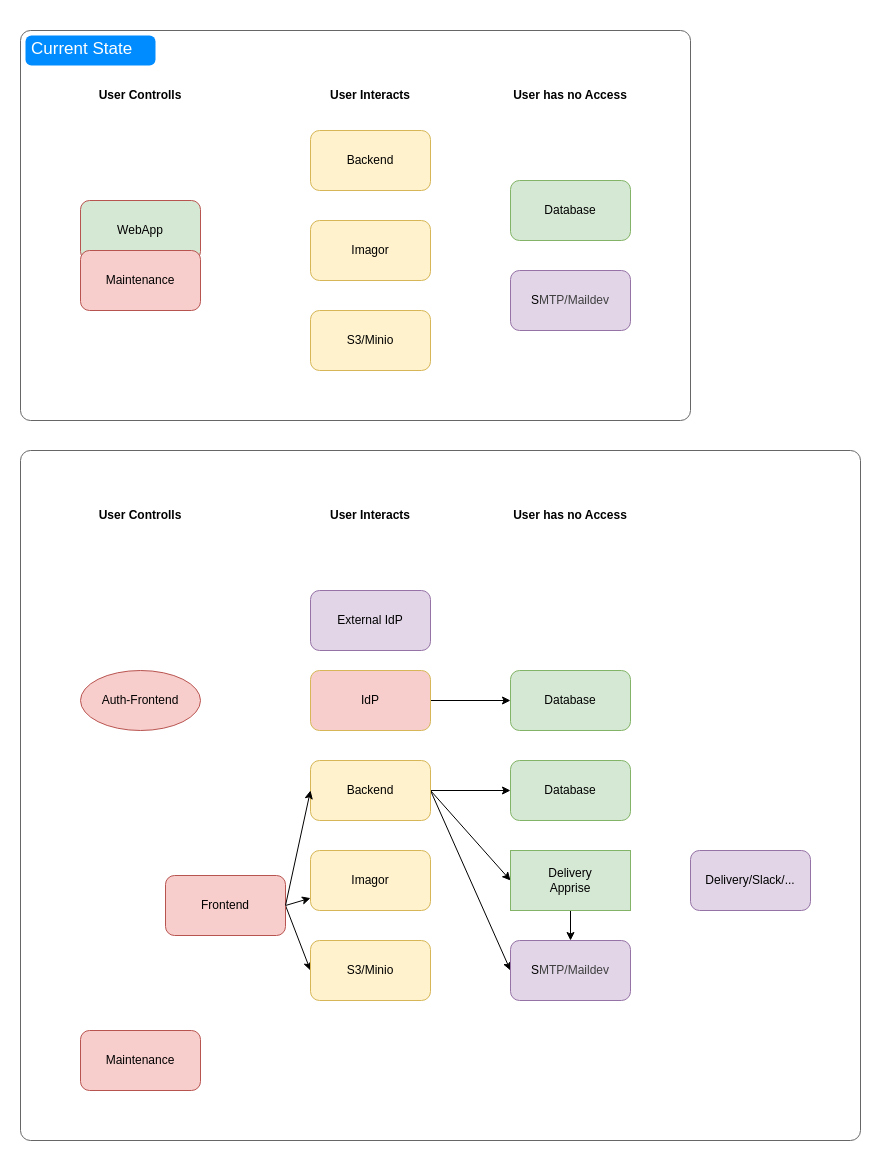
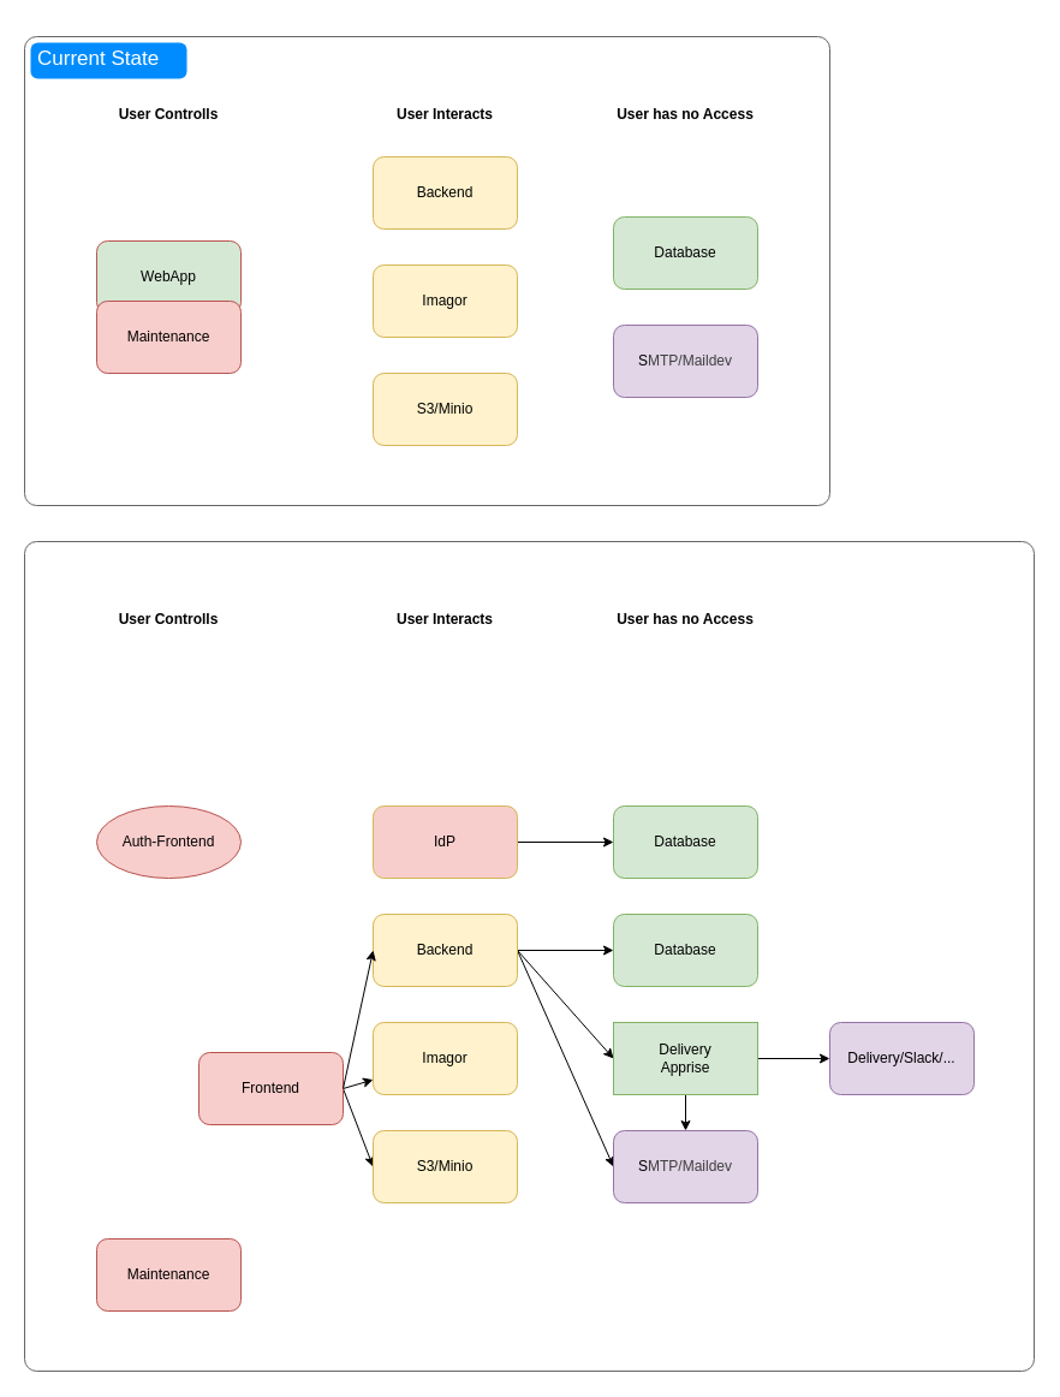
  <mxCell id="0" />
  <mxCell id="1" parent="0" />
  <mxCell id="2" value="" style="shape=mxgraph.mockup.containers.marginRect;rectMarginTop=10;strokeColor=#666666;strokeWidth=1;dashed=0;rounded=1;arcSize=5;recursiveResize=0;html=1;whiteSpace=wrap;" vertex="1" parent="1"><mxGeometry x="20" width="670" height="400" as="geometry" y="20" /></mxCell>
  <mxCell id="3" value="Current State" style="shape=rect;strokeColor=none;fillColor=#008cff;strokeWidth=1;dashed=0;rounded=1;arcSize=20;fontColor=#ffffff;fontSize=17;spacing=2;spacingTop=-2;align=left;autosize=1;spacingLeft=4;resizeWidth=0;resizeHeight=0;perimeter=none;html=1;whiteSpace=wrap;" vertex="1" parent="2"><mxGeometry x="5" y="15" width="130" height="30" as="geometry" /></mxCell>
  <mxCell id="4" value="WebApp" style="rounded=1;whiteSpace=wrap;html=1;fillColor=#d5e8d4;strokeColor=#b85450;" vertex="1" parent="2"><mxGeometry x="60" y="180" width="120" height="60" as="geometry" /></mxCell>
  <mxCell id="5" value="Maintenance" style="rounded=1;whiteSpace=wrap;html=1;fillColor=#f8cecc;strokeColor=#b85450;" vertex="1" parent="2"><mxGeometry x="60" y="230" width="120" height="60" as="geometry" /></mxCell>
  <mxCell id="6" value="Database" style="rounded=1;whiteSpace=wrap;html=1;fillColor=#d5e8d4;strokeColor=#82b366;" vertex="1" parent="2"><mxGeometry x="490" y="160" width="120" height="60" as="geometry" /></mxCell>
  <mxCell id="7" value="S3/Minio" style="rounded=1;whiteSpace=wrap;html=1;fillColor=#fff2cc;strokeColor=#d6b656;" vertex="1" parent="2"><mxGeometry x="290" y="290" width="120" height="60" as="geometry" /></mxCell>
  <mxCell id="8" value="Imagor" style="rounded=1;whiteSpace=wrap;html=1;fillColor=#fff2cc;strokeColor=#d6b656;" vertex="1" parent="2"><mxGeometry x="290" y="200" width="120" height="60" as="geometry" /></mxCell>
  <mxCell id="9" value="User has no Access" style="text;html=1;align=center;verticalAlign=middle;whiteSpace=wrap;rounded=0;fontStyle=1" vertex="1" parent="2"><mxGeometry x="480" y="60" width="140" height="30" as="geometry" /></mxCell>
  <mxCell id="10" value="Backend" style="rounded=1;whiteSpace=wrap;html=1;fillColor=#fff2cc;strokeColor=#d6b656;" vertex="1" parent="1"><mxGeometry x="310" y="130" width="120" height="60" as="geometry" /></mxCell>
  <mxCell id="11" value="S&lt;span style=&quot;color: rgb(63, 63, 63); background-color: transparent;&quot;&gt;MTP/Maildev&lt;/span&gt;" style="rounded=1;whiteSpace=wrap;html=1;fillColor=#e1d5e7;strokeColor=#9673a6;" vertex="1" parent="1"><mxGeometry x="510" y="270" width="120" height="60" as="geometry" /></mxCell>
  <mxCell id="12" value="User Controlls" style="text;html=1;align=center;verticalAlign=middle;whiteSpace=wrap;rounded=0;fontStyle=1" vertex="1" parent="1"><mxGeometry x="70" y="80" width="140" height="30" as="geometry" /></mxCell>
  <mxCell id="13" value="User Interacts" style="text;html=1;align=center;verticalAlign=middle;whiteSpace=wrap;rounded=0;fontStyle=1" vertex="1" parent="1"><mxGeometry x="300" y="80" width="140" height="30" as="geometry" /></mxCell>
  <mxCell id="14" value="" style="shape=mxgraph.mockup.containers.marginRect;rectMarginTop=10;strokeColor=#666666;strokeWidth=1;dashed=0;rounded=1;arcSize=5;recursiveResize=0;html=1;whiteSpace=wrap;" vertex="1" parent="1"><mxGeometry x="20" y="440" width="840" height="700" as="geometry" /></mxCell>
  <mxCell id="15" style="edgeStyle=none;html=1;exitX=1;exitY=0.5;exitDx=0;exitDy=0;" edge="1" parent="14" source="17" target="21"><mxGeometry relative="1" as="geometry" /></mxCell>
  <mxCell id="16" style="edgeStyle=none;html=1;exitX=1;exitY=0.5;exitDx=0;exitDy=0;entryX=0;entryY=0.5;entryDx=0;entryDy=0;" edge="1" parent="14" source="17" target="20"><mxGeometry relative="1" as="geometry" /></mxCell>
  <mxCell id="17" value="Frontend" style="rounded=1;whiteSpace=wrap;html=1;fillColor=#f8cecc;strokeColor=#b85450;" vertex="1" parent="14"><mxGeometry x="145" y="435" width="120" height="60" as="geometry" /></mxCell>
  <mxCell id="18" value="Maintenance" style="rounded=1;whiteSpace=wrap;html=1;fillColor=#f8cecc;strokeColor=#b85450;" vertex="1" parent="14"><mxGeometry x="60" y="590" width="120" height="60" as="geometry" /></mxCell>
  <mxCell id="19" value="Database" style="rounded=1;whiteSpace=wrap;html=1;fillColor=#d5e8d4;strokeColor=#82b366;" vertex="1" parent="14"><mxGeometry x="490" y="320" width="120" height="60" as="geometry" /></mxCell>
  <mxCell id="20" value="S3/Minio" style="rounded=1;whiteSpace=wrap;html=1;fillColor=#fff2cc;strokeColor=#d6b656;" vertex="1" parent="14"><mxGeometry x="290" y="500" width="120" height="60" as="geometry" /></mxCell>
  <mxCell id="21" value="Imagor" style="rounded=1;whiteSpace=wrap;html=1;fillColor=#fff2cc;strokeColor=#d6b656;" vertex="1" parent="14"><mxGeometry x="290" y="410" width="120" height="60" as="geometry" /></mxCell>
  <mxCell id="22" value="User has no Access" style="text;html=1;align=center;verticalAlign=middle;whiteSpace=wrap;rounded=0;fontStyle=1" vertex="1" parent="14"><mxGeometry x="480" y="60" width="140" height="30" as="geometry" /></mxCell>
  <mxCell id="23" style="edgeStyle=none;html=1;exitX=1;exitY=0.5;exitDx=0;exitDy=0;entryX=0;entryY=0.5;entryDx=0;entryDy=0;" edge="1" parent="1" source="26" target="19"><mxGeometry relative="1" as="geometry" /></mxCell>
  <mxCell id="24" style="edgeStyle=none;html=1;exitX=1;exitY=0.5;exitDx=0;exitDy=0;entryX=0;entryY=0.5;entryDx=0;entryDy=0;" edge="1" parent="1" source="26" target="37"><mxGeometry relative="1" as="geometry" /></mxCell>
  <mxCell id="25" style="edgeStyle=none;html=1;exitX=1;exitY=0.5;exitDx=0;exitDy=0;entryX=0;entryY=0.5;entryDx=0;entryDy=0;" edge="1" parent="1" source="26" target="27"><mxGeometry relative="1" as="geometry" /></mxCell>
  <mxCell id="26" value="Backend" style="rounded=1;whiteSpace=wrap;html=1;fillColor=#fff2cc;strokeColor=#d6b656;" vertex="1" parent="1"><mxGeometry x="310" y="760" width="120" height="60" as="geometry" /></mxCell>
  <mxCell id="27" value="&lt;span style=&quot;scrollbar-color: rgb(226, 226, 226) rgb(251, 251, 251); color: rgb(0, 0, 0);&quot;&gt;S&lt;/span&gt;&lt;span style=&quot;scrollbar-color: rgb(226, 226, 226) rgb(251, 251, 251); background-color: transparent; color: rgb(63, 63, 63);&quot;&gt;MTP/Maildev&lt;/span&gt;" style="rounded=1;whiteSpace=wrap;html=1;fillColor=#e1d5e7;strokeColor=#9673a6;" vertex="1" parent="1"><mxGeometry x="510" y="940" width="120" height="60" as="geometry" /></mxCell>
  <mxCell id="28" value="User Controlls" style="text;html=1;align=center;verticalAlign=middle;whiteSpace=wrap;rounded=0;fontStyle=1" vertex="1" parent="1"><mxGeometry x="70" y="500" width="140" height="30" as="geometry" /></mxCell>
  <mxCell id="29" value="User Interacts" style="text;html=1;align=center;verticalAlign=middle;whiteSpace=wrap;rounded=0;fontStyle=1" vertex="1" parent="1"><mxGeometry x="300" y="500" width="140" height="30" as="geometry" /></mxCell>
  <mxCell id="30" value="Auth-Frontend" style="ellipse;whiteSpace=wrap;html=1;fillColor=#f8cecc;strokeColor=#b85450;" vertex="1" parent="1"><mxGeometry x="80" y="670" width="120" height="60" as="geometry" /></mxCell>
  <mxCell id="31" style="edgeStyle=none;html=1;exitX=1;exitY=0.5;exitDx=0;exitDy=0;" edge="1" parent="1" source="32" target="33"><mxGeometry relative="1" as="geometry" /></mxCell>
  <mxCell id="32" value="IdP" style="rounded=1;whiteSpace=wrap;html=1;fillColor=#f8cecc;strokeColor=#d6b656;" vertex="1" parent="1"><mxGeometry x="310" y="670" width="120" height="60" as="geometry" /></mxCell>
  <mxCell id="33" value="Database" style="rounded=1;whiteSpace=wrap;html=1;fillColor=#d5e8d4;strokeColor=#82b366;" vertex="1" parent="1"><mxGeometry x="510" y="670" width="120" height="60" as="geometry" /></mxCell>
  <mxCell id="34" style="edgeStyle=none;html=1;exitX=1;exitY=0.5;exitDx=0;exitDy=0;entryX=0;entryY=0.5;entryDx=0;entryDy=0;" edge="1" parent="1" source="17" target="26"><mxGeometry relative="1" as="geometry" /></mxCell>
  <mxCell id="35" style="edgeStyle=none;html=1;exitX=0.5;exitY=1;exitDx=0;exitDy=0;entryX=0.5;entryY=0;entryDx=0;entryDy=0;" edge="1" parent="1" source="37" target="27"><mxGeometry relative="1" as="geometry" /></mxCell>
+ <mxCell id="36" style="edgeStyle=none;html=1;exitX=1;exitY=0.5;exitDx=0;exitDy=0;entryX=0;entryY=0.5;entryDx=0;entryDy=0;" edge="1" parent="1" source="37" target="38"><mxGeometry relative="1" as="geometry" /></mxCell>
  <mxCell id="37" value="Delivery&lt;br&gt;Apprise" style="whiteSpace=wrap;html=1;fillColor=#d5e8d4;strokeColor=#82b366;rounded=0;" vertex="1" parent="1"><mxGeometry x="510" y="850" width="120" height="60" as="geometry" /></mxCell>
  <mxCell id="38" value="Delivery/Slack/..." style="rounded=1;whiteSpace=wrap;html=1;fillColor=#e1d5e7;strokeColor=#9673a6;" vertex="1" parent="1"><mxGeometry x="690" y="850" width="120" height="60" as="geometry" /></mxCell>
- <mxCell id="39" value="External IdP" style="rounded=1;whiteSpace=wrap;html=1;fillColor=#e1d5e7;strokeColor=#9673a6;" vertex="1" parent="1"><mxGeometry x="310" y="590" width="120" height="60" as="geometry" /></mxCell>
